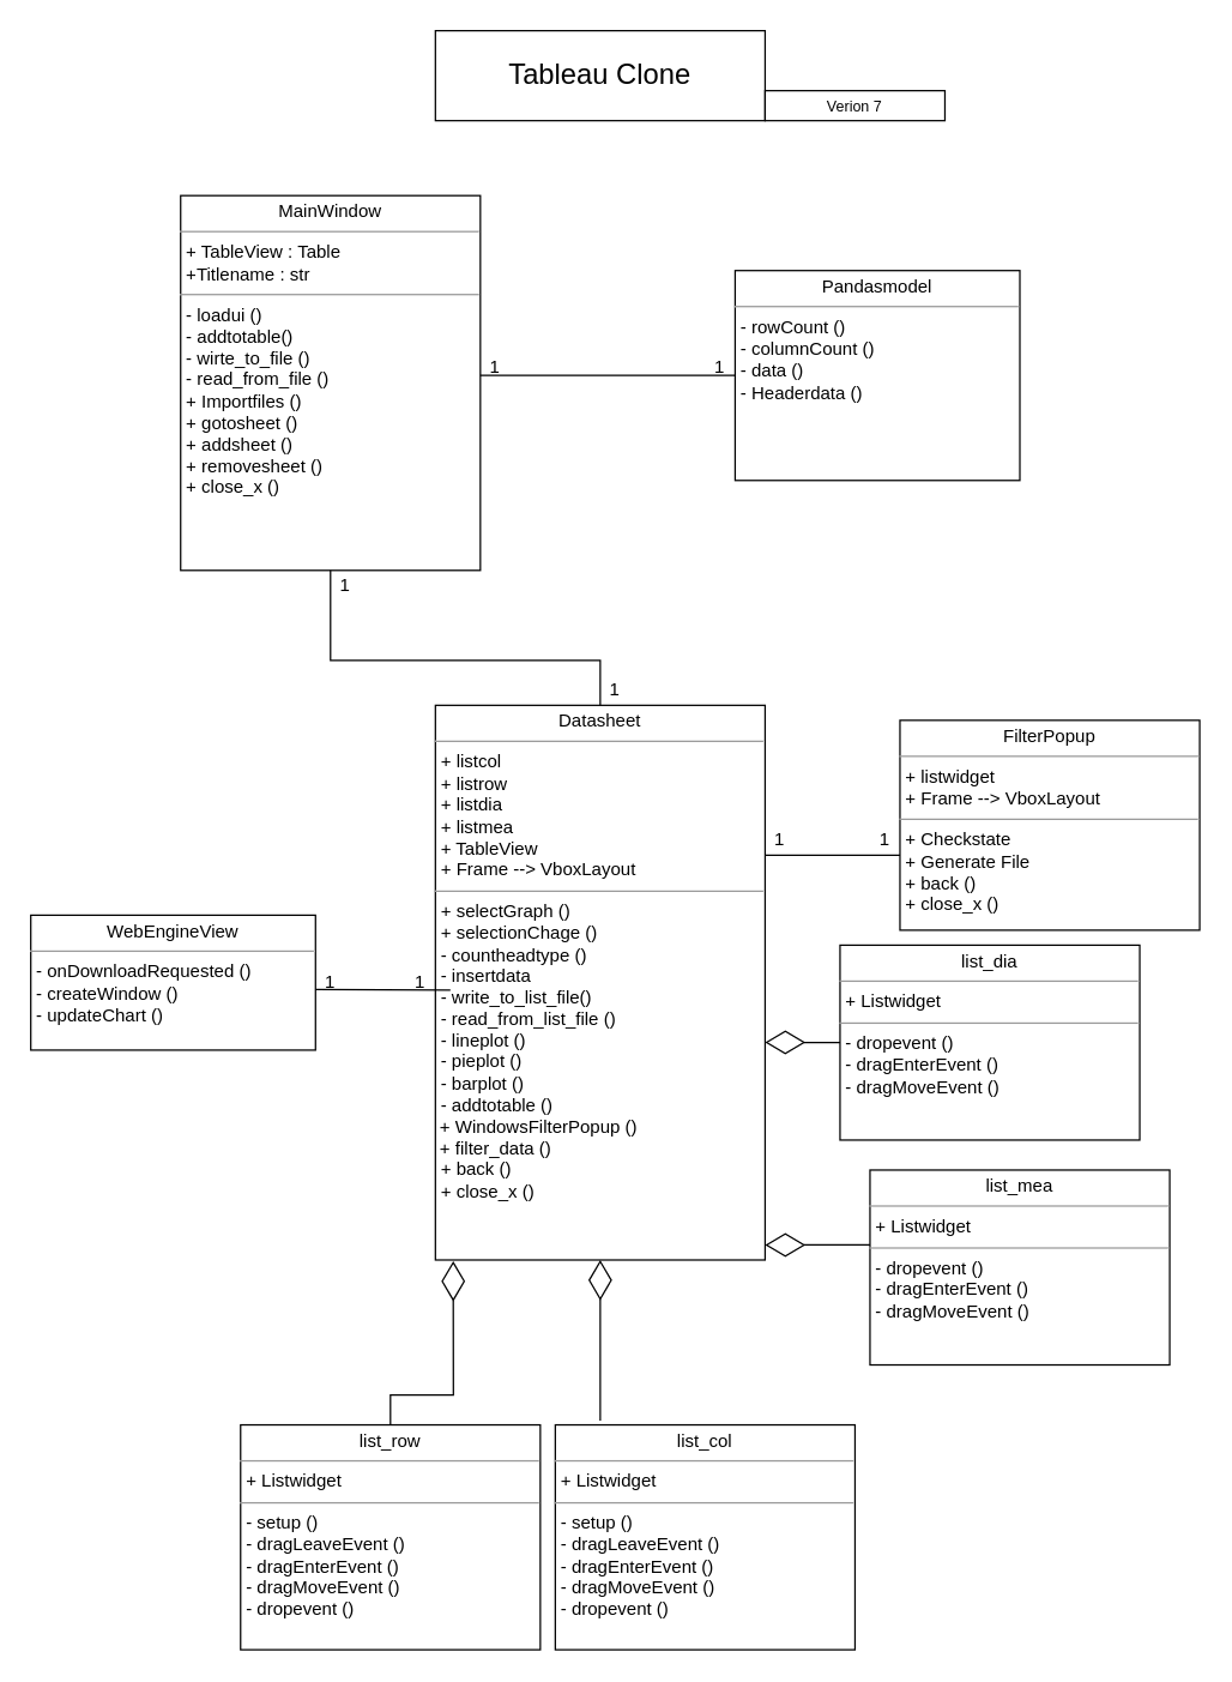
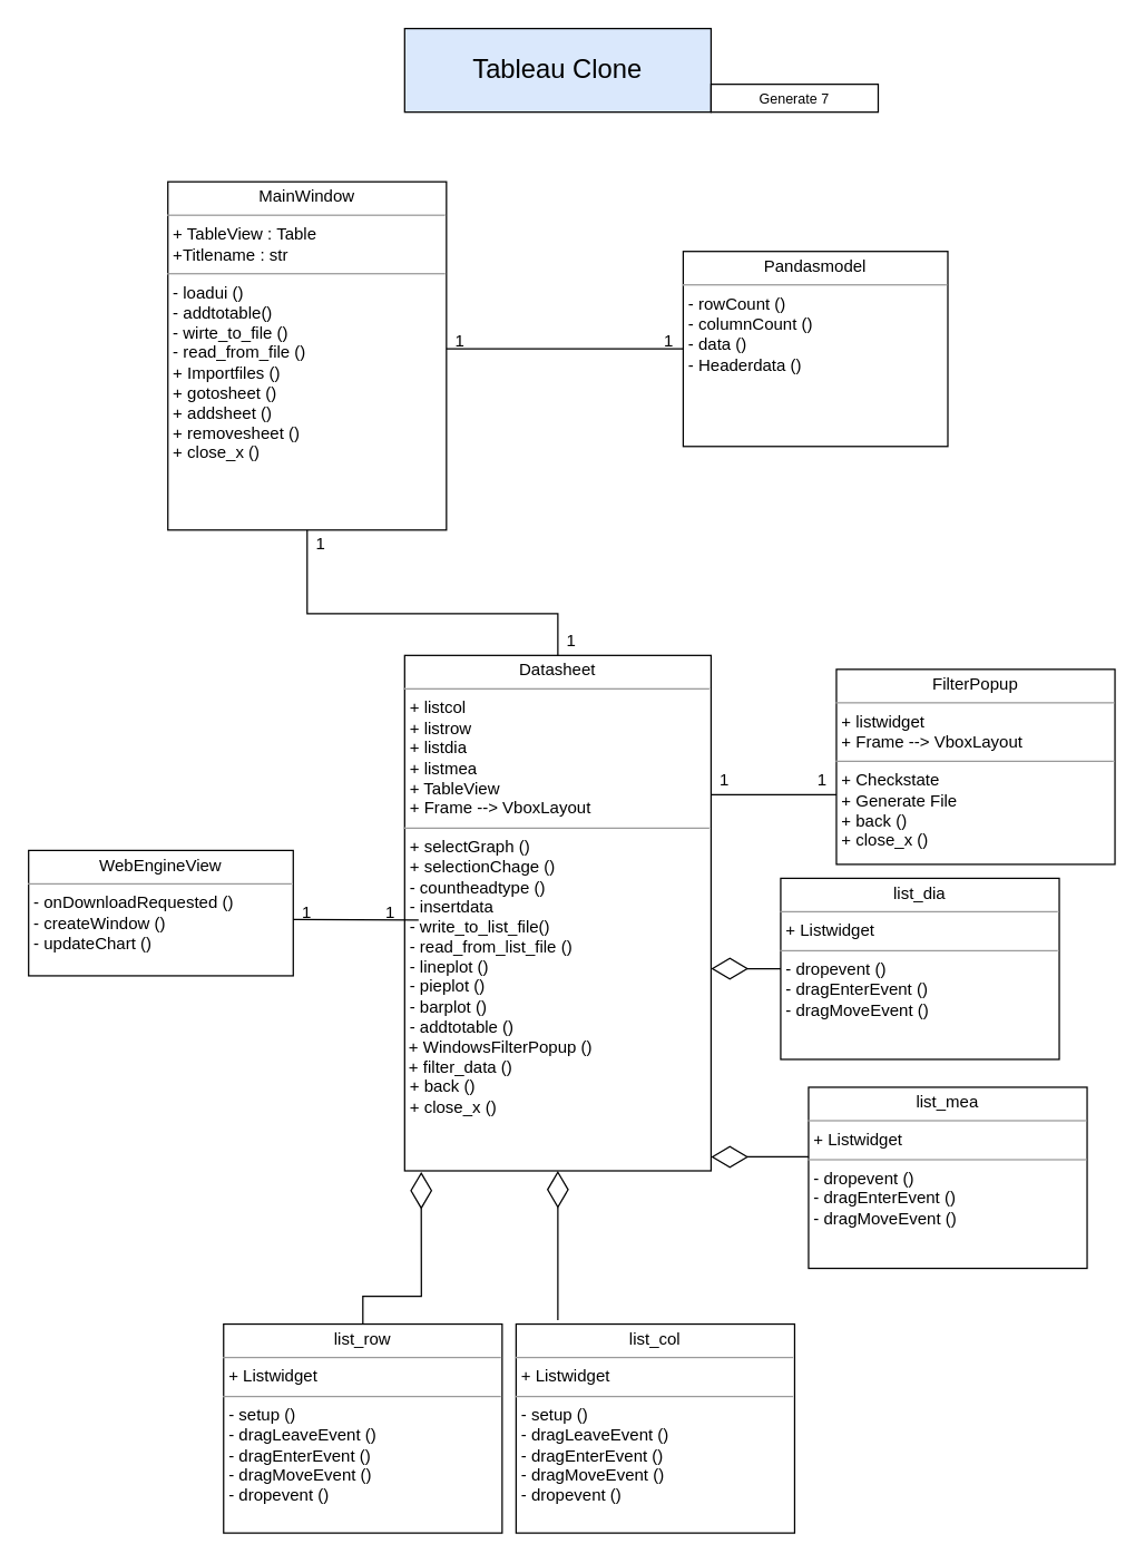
  <mxCell id="0" />
  <mxCell id="1" parent="0" />
  <mxCell id="2" value="&lt;p style=&quot;margin: 0px ; margin-top: 4px ; text-align: center&quot;&gt;MainWindow&lt;/p&gt;&lt;hr size=&quot;1&quot;&gt;&lt;p style=&quot;margin: 0px ; margin-left: 4px&quot;&gt;+ TableView : Table&lt;br&gt;&lt;/p&gt;&lt;p style=&quot;margin: 0px ; margin-left: 4px&quot;&gt;+Titlename : str&lt;/p&gt;&lt;hr size=&quot;1&quot;&gt;&lt;p style=&quot;margin: 0px ; margin-left: 4px&quot;&gt;- loadui ()&lt;/p&gt;&lt;p style=&quot;margin: 0px ; margin-left: 4px&quot;&gt;- addtotable()&lt;br&gt;&lt;/p&gt;&lt;p style=&quot;margin: 0px 0px 0px 4px&quot;&gt;- wirte_to_file ()&lt;/p&gt;&lt;p style=&quot;margin: 0px 0px 0px 4px&quot;&gt;- read_from_file ()&lt;/p&gt;&lt;p style=&quot;margin: 0px ; margin-left: 4px&quot;&gt;+ Importfiles ()&amp;nbsp;&lt;br&gt;&lt;/p&gt;&lt;p style=&quot;margin: 0px 0px 0px 4px&quot;&gt;+ gotosheet ()&lt;/p&gt;&lt;p style=&quot;margin: 0px 0px 0px 4px&quot;&gt;+ addsheet ()&lt;/p&gt;&lt;p style=&quot;margin: 0px 0px 0px 4px&quot;&gt;+ removesheet ()&amp;nbsp;&lt;/p&gt;&lt;p style=&quot;margin: 0px ; margin-left: 4px&quot;&gt;+ close_x ()&lt;/p&gt;&lt;p style=&quot;margin: 0px ; margin-left: 4px&quot;&gt;&lt;br&gt;&lt;/p&gt;" style="verticalAlign=top;align=left;overflow=fill;fontSize=12;fontFamily=Helvetica;html=1;" parent="1" vertex="1"><mxGeometry x="120" y="130" width="200" height="250" as="geometry" /></mxCell>
  <mxCell id="3" value="&lt;p style=&quot;margin: 0px ; margin-top: 4px ; text-align: center&quot;&gt;Pandasmodel&lt;/p&gt;&lt;hr size=&quot;1&quot;&gt;&lt;p style=&quot;margin: 0px ; margin-left: 4px&quot;&gt;- rowCount ()&lt;/p&gt;&lt;p style=&quot;margin: 0px ; margin-left: 4px&quot;&gt;- columnCount ()&lt;/p&gt;&lt;p style=&quot;margin: 0px ; margin-left: 4px&quot;&gt;&lt;span&gt;- data ()&lt;/span&gt;&lt;br&gt;&lt;/p&gt;&lt;p style=&quot;margin: 0px ; margin-left: 4px&quot;&gt;- Headerdata ()&lt;/p&gt;" style="verticalAlign=top;align=left;overflow=fill;fontSize=12;fontFamily=Helvetica;html=1;" parent="1" vertex="1"><mxGeometry x="490" y="180" width="190" height="140" as="geometry" /></mxCell>
  <mxCell id="4" value="&lt;p style=&quot;margin: 0px ; margin-top: 4px ; text-align: center&quot;&gt;list_row&lt;/p&gt;&lt;hr size=&quot;1&quot;&gt;&lt;p style=&quot;margin: 0px ; margin-left: 4px&quot;&gt;+ Listwidget&lt;/p&gt;&lt;hr size=&quot;1&quot;&gt;&lt;p style=&quot;margin: 0px ; margin-left: 4px&quot;&gt;- setup ()&lt;/p&gt;&lt;p style=&quot;margin: 0px ; margin-left: 4px&quot;&gt;- dragLeaveEvent ()&lt;/p&gt;&lt;p style=&quot;margin: 0px ; margin-left: 4px&quot;&gt;- dragEnterEvent ()&lt;/p&gt;&lt;p style=&quot;margin: 0px ; margin-left: 4px&quot;&gt;- dragMoveEvent ()&lt;/p&gt;&lt;p style=&quot;margin: 0px ; margin-left: 4px&quot;&gt;- dropevent ()&lt;br&gt;&lt;/p&gt;" style="verticalAlign=top;align=left;overflow=fill;fontSize=12;fontFamily=Helvetica;html=1;" parent="1" vertex="1"><mxGeometry x="160" y="950" width="200" height="150" as="geometry" /></mxCell>
  <mxCell id="5" value="" style="endArrow=none;html=1;rounded=0;entryX=0;entryY=0.5;entryDx=0;entryDy=0;startArrow=none;" parent="1" target="3" edge="1"><mxGeometry width="50" height="50" relative="1" as="geometry"><mxPoint x="320" y="250" as="sourcePoint" /><mxPoint x="420" y="310" as="targetPoint" /><Array as="points" /></mxGeometry></mxCell>
  <mxCell id="6" value="1" style="text;html=1;strokeColor=none;fillColor=none;align=center;verticalAlign=middle;whiteSpace=wrap;rounded=0;" parent="1" vertex="1"><mxGeometry x="470" y="230" width="20" height="30" as="geometry" /></mxCell>
  <mxCell id="7" value="&lt;p style=&quot;margin: 0px ; margin-top: 4px ; text-align: center&quot;&gt;Datasheet&lt;/p&gt;&lt;hr size=&quot;1&quot;&gt;&lt;p style=&quot;margin: 0px ; margin-left: 4px&quot;&gt;+ listcol&lt;br&gt;&lt;/p&gt;&lt;p style=&quot;margin: 0px ; margin-left: 4px&quot;&gt;+ listrow&lt;/p&gt;&lt;p style=&quot;margin: 0px ; margin-left: 4px&quot;&gt;+ listdia&lt;/p&gt;&lt;p style=&quot;margin: 0px ; margin-left: 4px&quot;&gt;+ listmea&lt;/p&gt;&lt;p style=&quot;margin: 0px ; margin-left: 4px&quot;&gt;+ TableView&lt;/p&gt;&lt;p style=&quot;margin: 0px ; margin-left: 4px&quot;&gt;&lt;span&gt;+ Frame --&amp;gt; VboxLayout&lt;/span&gt;&lt;br&gt;&lt;/p&gt;&lt;hr size=&quot;1&quot;&gt;&lt;p style=&quot;margin: 0px ; margin-left: 4px&quot;&gt;+ selectGraph ()&lt;/p&gt;&lt;p style=&quot;margin: 0px ; margin-left: 4px&quot;&gt;+ selectionChage ()&lt;/p&gt;&lt;p style=&quot;margin: 0px ; margin-left: 4px&quot;&gt;&lt;span&gt;- countheadtype ()&lt;/span&gt;&lt;br&gt;&lt;/p&gt;&lt;p style=&quot;margin: 0px ; margin-left: 4px&quot;&gt;- insertdata&lt;span&gt;&lt;br&gt;&lt;/span&gt;&lt;/p&gt;&lt;p style=&quot;margin: 0px ; margin-left: 4px&quot;&gt;- write_to_list_file()&lt;br&gt;&lt;/p&gt;&lt;p style=&quot;margin: 0px ; margin-left: 4px&quot;&gt;- read_from_list_file ()&lt;/p&gt;&lt;p style=&quot;margin: 0px ; margin-left: 4px&quot;&gt;- lineplot ()&lt;br&gt;- pieplot ()&lt;/p&gt;&lt;p style=&quot;margin: 0px ; margin-left: 4px&quot;&gt;- barplot ()&lt;/p&gt;&lt;p style=&quot;margin: 0px ; margin-left: 4px&quot;&gt;&lt;span&gt;- addtotable ()&lt;/span&gt;&lt;/p&gt;&amp;nbsp;+ WindowsFilterPopup ()&lt;br&gt;&amp;nbsp;+ filter_data ()&lt;br&gt;&lt;p style=&quot;margin: 0px ; margin-left: 4px&quot;&gt;&lt;span&gt;+ back ()&amp;nbsp;&lt;/span&gt;&lt;/p&gt;&lt;p style=&quot;margin: 0px ; margin-left: 4px&quot;&gt;+ close_x ()&lt;/p&gt;&lt;p style=&quot;margin: 0px ; margin-left: 4px&quot;&gt;&lt;br&gt;&lt;/p&gt;" style="verticalAlign=top;align=left;overflow=fill;fontSize=12;fontFamily=Helvetica;html=1;" parent="1" vertex="1"><mxGeometry x="290" y="470" width="220" height="370" as="geometry" /></mxCell>
  <mxCell id="8" value="" style="endArrow=none;html=1;rounded=0;entryX=0;entryY=1;entryDx=0;entryDy=0;exitX=0;exitY=0;exitDx=0;exitDy=0;" parent="1" source="9" target="10" edge="1"><mxGeometry width="50" height="50" relative="1" as="geometry"><mxPoint x="400" y="410" as="sourcePoint" /><mxPoint x="330" y="410" as="targetPoint" /><Array as="points"><mxPoint x="220" y="440" /><mxPoint x="400" y="440" /></Array></mxGeometry></mxCell>
  <mxCell id="9" value="1" style="text;html=1;strokeColor=none;fillColor=none;align=center;verticalAlign=middle;whiteSpace=wrap;rounded=0;" parent="1" vertex="1"><mxGeometry x="220" y="380" width="20" height="20" as="geometry" /></mxCell>
  <mxCell id="10" value="1" style="text;html=1;strokeColor=none;fillColor=none;align=center;verticalAlign=middle;whiteSpace=wrap;rounded=0;" parent="1" vertex="1"><mxGeometry x="400" y="450" width="20" height="20" as="geometry" /></mxCell>
  <mxCell id="11" value="1" style="text;html=1;strokeColor=none;fillColor=none;align=center;verticalAlign=middle;whiteSpace=wrap;rounded=0;" parent="1" vertex="1"><mxGeometry x="320" y="230" width="20" height="30" as="geometry" /></mxCell>
  <mxCell id="12" value="" style="endArrow=diamondThin;endFill=0;endSize=24;html=1;rounded=0;exitX=0.5;exitY=0;exitDx=0;exitDy=0;entryX=0.054;entryY=1.002;entryDx=0;entryDy=0;entryPerimeter=0;" parent="1" source="4" edge="1" target="7"><mxGeometry width="160" relative="1" as="geometry"><mxPoint x="550" y="780" as="sourcePoint" /><mxPoint x="370" y="780" as="targetPoint" /><Array as="points"><mxPoint x="260" y="930" /><mxPoint x="302" y="930" /></Array></mxGeometry></mxCell>
  <mxCell id="13" value="&lt;p style=&quot;margin: 0px ; margin-top: 4px ; text-align: center&quot;&gt;list_dia&lt;/p&gt;&lt;hr size=&quot;1&quot;&gt;&lt;p style=&quot;margin: 0px ; margin-left: 4px&quot;&gt;+ Listwidget&lt;/p&gt;&lt;hr size=&quot;1&quot;&gt;&lt;p style=&quot;margin: 0px ; margin-left: 4px&quot;&gt;- dropevent ()&lt;/p&gt;&lt;p style=&quot;margin: 0px ; margin-left: 4px&quot;&gt;- dragEnterEvent ()&lt;/p&gt;&lt;p style=&quot;margin: 0px ; margin-left: 4px&quot;&gt;- dragMoveEvent ()&lt;/p&gt;" style="verticalAlign=top;align=left;overflow=fill;fontSize=12;fontFamily=Helvetica;html=1;" parent="1" vertex="1"><mxGeometry x="560" y="630" width="200" height="130" as="geometry" /></mxCell>
- <mxCell id="14" value="&lt;font style=&quot;font-size: 19px&quot;&gt;Tableau Clone&lt;/font&gt;" style="rounded=0;whiteSpace=wrap;html=1;" parent="1" vertex="1"><mxGeometry x="290" y="20" width="220" height="60" as="geometry" /></mxCell>
+ <mxCell id="14" value="&lt;font style=&quot;font-size: 19px&quot;&gt;Tableau Clone&lt;/font&gt;" style="rounded=0;whiteSpace=wrap;html=1;fillColor=#dae8fc;" parent="1" vertex="1"><mxGeometry x="290" y="20" width="220" height="60" as="geometry" /></mxCell>
  <mxCell id="15" value="&lt;p style=&quot;margin: 0px ; margin-top: 4px ; text-align: center&quot;&gt;FilterPopup&lt;/p&gt;&lt;hr size=&quot;1&quot;&gt;&lt;p style=&quot;margin: 0px ; margin-left: 4px&quot;&gt;+ listwidget&lt;/p&gt;&lt;p style=&quot;margin: 0px ; margin-left: 4px&quot;&gt;+ Frame --&amp;gt; VboxLayout&lt;br&gt;&lt;/p&gt;&lt;hr size=&quot;1&quot;&gt;&lt;p style=&quot;margin: 0px ; margin-left: 4px&quot;&gt;+ Checkstate&lt;/p&gt;&lt;p style=&quot;margin: 0px ; margin-left: 4px&quot;&gt;+ Generate File&lt;/p&gt;&lt;p style=&quot;margin: 0px ; margin-left: 4px&quot;&gt;+ back ()&amp;nbsp;&lt;/p&gt;&lt;p style=&quot;margin: 0px ; margin-left: 4px&quot;&gt;+ close_x ()&lt;/p&gt;&lt;p style=&quot;margin: 0px ; margin-left: 4px&quot;&gt;&lt;br&gt;&lt;/p&gt;" style="verticalAlign=top;align=left;overflow=fill;fontSize=12;fontFamily=Helvetica;html=1;" vertex="1" parent="1"><mxGeometry x="600" y="480" width="200" height="140" as="geometry" /></mxCell>
  <mxCell id="16" value="&lt;p style=&quot;margin: 0px ; margin-top: 4px ; text-align: center&quot;&gt;list_col&lt;/p&gt;&lt;hr size=&quot;1&quot;&gt;&lt;p style=&quot;margin: 0px ; margin-left: 4px&quot;&gt;+ Listwidget&lt;/p&gt;&lt;hr size=&quot;1&quot;&gt;&lt;p style=&quot;margin: 0px 0px 0px 4px&quot;&gt;- setup ()&lt;/p&gt;&lt;p style=&quot;margin: 0px 0px 0px 4px&quot;&gt;- dragLeaveEvent ()&lt;/p&gt;&lt;p style=&quot;margin: 0px 0px 0px 4px&quot;&gt;- dragEnterEvent ()&lt;/p&gt;&lt;p style=&quot;margin: 0px 0px 0px 4px&quot;&gt;- dragMoveEvent ()&lt;/p&gt;&lt;p style=&quot;margin: 0px 0px 0px 4px&quot;&gt;- dropevent ()&lt;/p&gt;" style="verticalAlign=top;align=left;overflow=fill;fontSize=12;fontFamily=Helvetica;html=1;" vertex="1" parent="1"><mxGeometry x="370" y="950" width="200" height="150" as="geometry" /></mxCell>
  <mxCell id="17" value="" style="endArrow=diamondThin;endFill=0;endSize=24;html=1;rounded=0;exitX=0.15;exitY=-0.019;exitDx=0;exitDy=0;exitPerimeter=0;entryX=0.5;entryY=1;entryDx=0;entryDy=0;" edge="1" parent="1" source="16" target="7"><mxGeometry width="160" relative="1" as="geometry"><mxPoint x="270" y="870" as="sourcePoint" /><mxPoint x="450" y="910" as="targetPoint" /><Array as="points" /></mxGeometry></mxCell>
  <mxCell id="18" value="&lt;p style=&quot;margin: 0px ; margin-top: 4px ; text-align: center&quot;&gt;list_mea&lt;/p&gt;&lt;hr size=&quot;1&quot;&gt;&lt;p style=&quot;margin: 0px ; margin-left: 4px&quot;&gt;+ Listwidget&lt;/p&gt;&lt;hr size=&quot;1&quot;&gt;&lt;p style=&quot;margin: 0px ; margin-left: 4px&quot;&gt;- dropevent ()&lt;/p&gt;&lt;p style=&quot;margin: 0px ; margin-left: 4px&quot;&gt;- dragEnterEvent ()&lt;/p&gt;&lt;p style=&quot;margin: 0px ; margin-left: 4px&quot;&gt;- dragMoveEvent ()&lt;/p&gt;" style="verticalAlign=top;align=left;overflow=fill;fontSize=12;fontFamily=Helvetica;html=1;" vertex="1" parent="1"><mxGeometry x="580" y="780" width="200" height="130" as="geometry" /></mxCell>
  <mxCell id="19" value="" style="endArrow=diamondThin;endFill=0;endSize=24;html=1;rounded=0;" edge="1" parent="1"><mxGeometry width="160" relative="1" as="geometry"><mxPoint x="580" y="830" as="sourcePoint" /><mxPoint x="510" y="830" as="targetPoint" /><Array as="points" /></mxGeometry></mxCell>
  <mxCell id="20" value="" style="endArrow=none;html=1;rounded=0;entryX=0;entryY=1;entryDx=0;entryDy=0;exitX=1;exitY=1;exitDx=0;exitDy=0;" edge="1" parent="1" source="22" target="21"><mxGeometry width="50" height="50" relative="1" as="geometry"><mxPoint x="410" y="370" as="sourcePoint" /><mxPoint x="410" y="480" as="targetPoint" /><Array as="points" /></mxGeometry></mxCell>
  <mxCell id="21" value="1" style="text;html=1;strokeColor=none;fillColor=none;align=center;verticalAlign=middle;whiteSpace=wrap;rounded=0;" vertex="1" parent="1"><mxGeometry x="510" y="550" width="20" height="20" as="geometry" /></mxCell>
  <mxCell id="22" value="1" style="text;html=1;strokeColor=none;fillColor=none;align=center;verticalAlign=middle;whiteSpace=wrap;rounded=0;" vertex="1" parent="1"><mxGeometry x="580" y="550" width="20" height="20" as="geometry" /></mxCell>
  <mxCell id="23" value="&lt;p style=&quot;margin: 0px ; margin-top: 4px ; text-align: center&quot;&gt;WebEngineView&lt;/p&gt;&lt;hr size=&quot;1&quot;&gt;&lt;p style=&quot;margin: 0px ; margin-left: 4px&quot;&gt;-&amp;nbsp;onDownloadRequested ()&lt;/p&gt;&lt;p style=&quot;margin: 0px ; margin-left: 4px&quot;&gt;-&amp;nbsp;createWindow ()&lt;/p&gt;&lt;p style=&quot;margin: 0px ; margin-left: 4px&quot;&gt;-&amp;nbsp;updateChart ()&lt;/p&gt;" style="verticalAlign=top;align=left;overflow=fill;fontSize=12;fontFamily=Helvetica;html=1;" vertex="1" parent="1"><mxGeometry x="20" y="610" width="190" height="90" as="geometry" /></mxCell>
  <mxCell id="24" value="" style="endArrow=none;html=1;rounded=0;startArrow=none;" edge="1" parent="1"><mxGeometry width="50" height="50" relative="1" as="geometry"><mxPoint x="210" y="659.57" as="sourcePoint" /><mxPoint x="300" y="660" as="targetPoint" /><Array as="points" /></mxGeometry></mxCell>
  <mxCell id="25" value="1" style="text;html=1;strokeColor=none;fillColor=none;align=center;verticalAlign=middle;whiteSpace=wrap;rounded=0;" vertex="1" parent="1"><mxGeometry x="270" y="640" width="20" height="30" as="geometry" /></mxCell>
  <mxCell id="26" value="1" style="text;html=1;strokeColor=none;fillColor=none;align=center;verticalAlign=middle;whiteSpace=wrap;rounded=0;" vertex="1" parent="1"><mxGeometry x="210" y="640" width="20" height="30" as="geometry" /></mxCell>
  <mxCell id="27" value="" style="endArrow=diamondThin;endFill=0;endSize=24;html=1;rounded=0;exitX=0;exitY=0.5;exitDx=0;exitDy=0;" edge="1" parent="1" source="13"><mxGeometry width="160" relative="1" as="geometry"><mxPoint x="580" y="694.82" as="sourcePoint" /><mxPoint x="510" y="694.82" as="targetPoint" /><Array as="points" /></mxGeometry></mxCell>
- <mxCell id="28" value="&lt;font style=&quot;font-size: 10px&quot;&gt;Verion 7&lt;/font&gt;" style="rounded=0;whiteSpace=wrap;html=1;" vertex="1" parent="1"><mxGeometry x="510" y="60" width="120" height="20" as="geometry" /></mxCell>
+ <mxCell id="28" value="&lt;font style=&quot;font-size: 10px&quot;&gt;Generate 7&lt;/font&gt;" style="rounded=0;whiteSpace=wrap;html=1;" vertex="1" parent="1"><mxGeometry x="510" y="60" width="120" height="20" as="geometry" /></mxCell>
